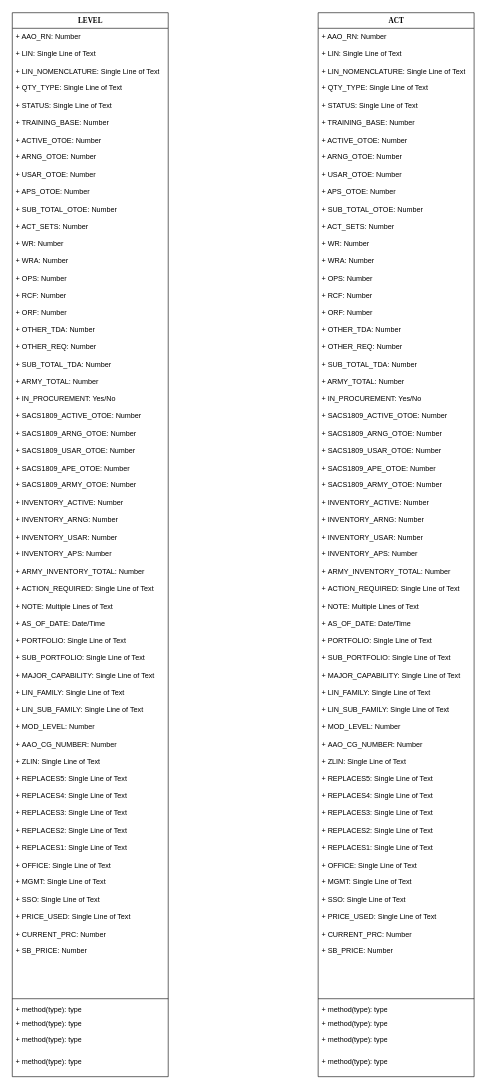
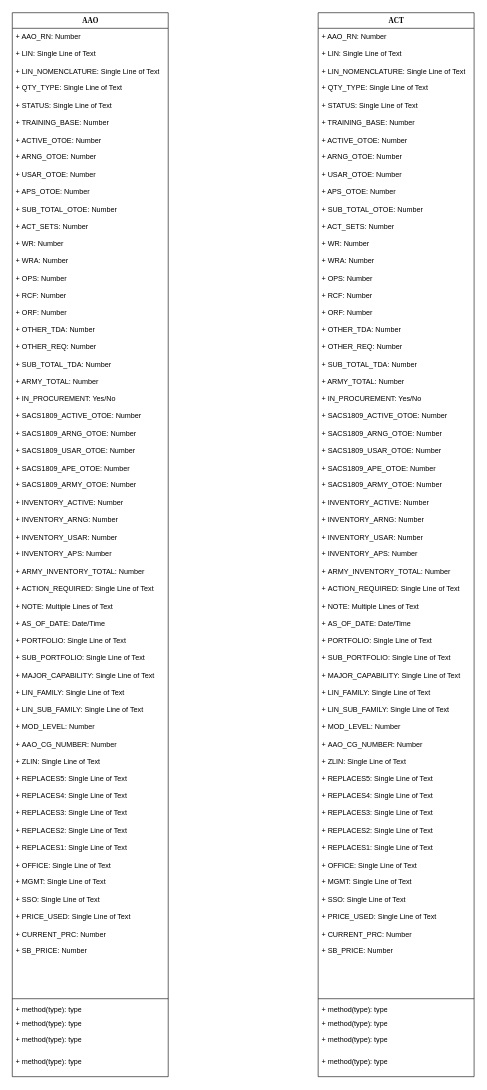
  <mxCell id="0" />
  <mxCell id="1" parent="0" />
- <mxCell id="2" value="LEVEL" style="swimlane;html=1;fontStyle=1;align=center;verticalAlign=top;childLayout=stackLayout;horizontal=1;startSize=26;horizontalStack=0;resizeParent=1;resizeLast=0;collapsible=1;marginBottom=0;swimlaneFillColor=#ffffff;rounded=0;shadow=0;comic=0;labelBackgroundColor=none;strokeColor=#000000;strokeWidth=1;fillColor=none;fontFamily=Verdana;fontSize=12;fontColor=#000000;" parent="1" vertex="1"><mxGeometry x="20" y="20" width="260" height="1774" as="geometry" /></mxCell>
+ <mxCell id="2" value="AAO" style="swimlane;html=1;fontStyle=1;align=center;verticalAlign=top;childLayout=stackLayout;horizontal=1;startSize=26;horizontalStack=0;resizeParent=1;resizeLast=0;collapsible=1;marginBottom=0;swimlaneFillColor=#ffffff;rounded=0;shadow=0;comic=0;labelBackgroundColor=none;strokeColor=#000000;strokeWidth=1;fillColor=none;fontFamily=Verdana;fontSize=12;fontColor=#000000;" parent="1" vertex="1"><mxGeometry x="20" y="20" width="260" height="1774" as="geometry" /></mxCell>
  <mxCell id="3" value="&lt;span&gt;+ AAO_RN: Number&lt;br&gt;&lt;br&gt;&lt;/span&gt;+ LIN: Single Line of Text&lt;br&gt;&lt;span&gt;&lt;br&gt;&lt;/span&gt;+ LIN_NOMENCLATURE: Single Line of Text&lt;br&gt;&lt;span&gt;&lt;br&gt;&lt;/span&gt;+ QTY_TYPE: Single Line of Text&lt;br&gt;&lt;span&gt;&lt;br&gt;&lt;/span&gt;+ STATUS: Single Line of Text&lt;br&gt;&lt;span&gt;&lt;br&gt;&lt;/span&gt;+ TRAINING_BASE: Number&lt;br&gt;&lt;span&gt;&lt;br&gt;&lt;/span&gt;+ ACTIVE_OTOE: Number&lt;br&gt;&lt;span&gt;&lt;br&gt;&lt;/span&gt;+ ARNG_OTOE: Number&lt;br&gt;&lt;span&gt;&lt;br&gt;&lt;/span&gt;+ USAR_OTOE: Number&lt;br&gt;&lt;span&gt;&lt;br&gt;&lt;/span&gt;+ APS_OTOE: Number&lt;br&gt;&lt;br&gt;+ SUB_TOTAL_OTOE: Number&lt;br&gt;&lt;br&gt;+ ACT_SETS: Number&lt;br&gt;&lt;br&gt;+ WR: Number&lt;br&gt;&lt;br&gt;+ WRA: Number&lt;br&gt;&lt;br&gt;+ OPS: Number&lt;br&gt;&lt;br&gt;+ RCF: Number&lt;br&gt;&lt;br&gt;+ ORF: Number&lt;br&gt;&lt;br&gt;+ OTHER_TDA: Number&lt;br&gt;&lt;br&gt;+ OTHER_REQ: Number&lt;br&gt;&lt;br&gt;+ SUB_TOTAL_TDA: Number&lt;br&gt;&lt;br&gt;+ ARMY_TOTAL: Number&lt;br&gt;&lt;br&gt;+ IN_PROCUREMENT: Yes/No&lt;br&gt;&lt;br&gt;+ SACS1809_ACTIVE_OTOE: Number&lt;br&gt;&lt;br&gt;+ SACS1809_ARNG_OTOE: Number&lt;br&gt;&lt;br&gt;+ SACS1809_USAR_OTOE: Number&lt;br&gt;&lt;br&gt;+ SACS1809_APE_OTOE: Number&lt;br&gt;&lt;br&gt;+ SACS1809_ARMY_OTOE: Number&lt;br&gt;&lt;br&gt;+&amp;nbsp;INVENTORY_ACTIVE: Number&lt;br&gt;&lt;br&gt;+&amp;nbsp;INVENTORY_ARNG: Number&lt;br&gt;&lt;br&gt;+&amp;nbsp;INVENTORY_USAR: Number&lt;br&gt;&lt;br&gt;+&amp;nbsp;INVENTORY_APS: Number&lt;br&gt;&lt;br&gt;+&amp;nbsp;ARMY_INVENTORY_TOTAL: Number&lt;br&gt;&lt;br&gt;+&amp;nbsp;ACTION_REQUIRED: Single Line of Text&lt;br&gt;&lt;br&gt;+&amp;nbsp;NOTE: Multiple Lines of Text&lt;br&gt;&lt;br&gt;+&amp;nbsp;AS_OF_DATE: Date/Time&lt;br&gt;&lt;br&gt;+&amp;nbsp;PORTFOLIO: Single Line of Text&lt;br&gt;&lt;br&gt;+&amp;nbsp;SUB_PORTFOLIO: Single Line of Text&lt;br&gt;&lt;br&gt;+&amp;nbsp;MAJOR_CAPABILITY: Single Line of Text&lt;br&gt;&lt;br&gt;+&amp;nbsp;LIN_FAMILY: Single Line of Text&lt;br&gt;&lt;br&gt;+&amp;nbsp;LIN_SUB_FAMILY: Single Line of Text&lt;br&gt;&lt;br&gt;+&amp;nbsp;MOD_LEVEL: Number&lt;br&gt;&lt;br&gt;+&amp;nbsp;AAO_CG_NUMBER: Number&lt;br&gt;&lt;br&gt;+&amp;nbsp;ZLIN: Single Line of Text&lt;br&gt;&lt;br&gt;+&amp;nbsp;REPLACES5: Single Line of Text&lt;br&gt;&lt;br&gt;+&amp;nbsp;REPLACES4: Single Line of Text&lt;br&gt;&lt;br&gt;+&amp;nbsp;REPLACES3: Single Line of Text&lt;br&gt;&lt;br&gt;+&amp;nbsp;REPLACES2: Single Line of Text&lt;br&gt;&lt;br&gt;+&amp;nbsp;REPLACES1: Single Line of Text&lt;br&gt;&lt;br&gt;+&amp;nbsp;OFFICE: Single Line of Text&lt;br&gt;&lt;br&gt;+&amp;nbsp;MGMT: Single Line of Text&lt;br&gt;&lt;br&gt;+&amp;nbsp;SSO: Single Line of Text&lt;br&gt;&lt;br&gt;+&amp;nbsp;PRICE_USED: Single Line of Text&lt;br&gt;&lt;br&gt;+&amp;nbsp;CURRENT_PRC: Number&lt;br&gt;&lt;br&gt;+&amp;nbsp;SB_PRICE: Number&lt;br&gt;&lt;br&gt;&lt;br&gt;&lt;br&gt;&lt;br&gt;&lt;br&gt;&lt;br&gt;&lt;br&gt;&lt;br&gt;&lt;br&gt;&lt;br&gt;&lt;br&gt;&lt;br&gt;&lt;br&gt;&lt;br&gt;&lt;br&gt;&lt;span&gt;&lt;br&gt;&lt;br&gt;&lt;br&gt;&lt;/span&gt;&lt;br&gt;&lt;br&gt;&lt;br&gt;" style="text;html=1;strokeColor=none;fillColor=none;align=left;verticalAlign=top;spacingLeft=4;spacingRight=4;whiteSpace=wrap;overflow=hidden;rotatable=0;points=[[0,0.5],[1,0.5]];portConstraint=eastwest;" parent="2" vertex="1"><mxGeometry y="26" width="260" height="1574" as="geometry" /></mxCell>
  <mxCell id="4" value="&lt;br&gt;&lt;br&gt;&lt;br&gt;&lt;br&gt;&lt;br&gt;&lt;br&gt;&lt;br&gt;&lt;br&gt;&lt;br&gt;" style="text;html=1;strokeColor=none;fillColor=none;align=left;verticalAlign=top;spacingLeft=4;spacingRight=4;whiteSpace=wrap;overflow=hidden;rotatable=0;points=[[0,0.5],[1,0.5]];portConstraint=eastwest;" parent="2" vertex="1"><mxGeometry y="1600" width="260" height="40" as="geometry" /></mxCell>
  <mxCell id="5" value="" style="line;html=1;strokeWidth=1;fillColor=none;align=left;verticalAlign=middle;spacingTop=-1;spacingLeft=3;spacingRight=3;rotatable=0;labelPosition=right;points=[];portConstraint=eastwest;" parent="2" vertex="1"><mxGeometry y="1640" width="260" height="8" as="geometry" /></mxCell>
  <mxCell id="6" value="+ method(type): type" style="text;html=1;strokeColor=none;fillColor=none;align=left;verticalAlign=top;spacingLeft=4;spacingRight=4;whiteSpace=wrap;overflow=hidden;rotatable=0;points=[[0,0.5],[1,0.5]];portConstraint=eastwest;" parent="2" vertex="1"><mxGeometry y="1648" width="260" height="24" as="geometry" /></mxCell>
  <mxCell id="7" value="+ method(type): type" style="text;html=1;strokeColor=none;fillColor=none;align=left;verticalAlign=top;spacingLeft=4;spacingRight=4;whiteSpace=wrap;overflow=hidden;rotatable=0;points=[[0,0.5],[1,0.5]];portConstraint=eastwest;" parent="2" vertex="1"><mxGeometry y="1672" width="260" height="26" as="geometry" /></mxCell>
  <mxCell id="8" value="+ method(type): type" style="text;html=1;strokeColor=none;fillColor=none;align=left;verticalAlign=top;spacingLeft=4;spacingRight=4;whiteSpace=wrap;overflow=hidden;rotatable=0;points=[[0,0.5],[1,0.5]];portConstraint=eastwest;" parent="2" vertex="1"><mxGeometry y="1698" width="260" height="38" as="geometry" /></mxCell>
  <mxCell id="9" value="+ method(type): type" style="text;html=1;strokeColor=none;fillColor=none;align=left;verticalAlign=top;spacingLeft=4;spacingRight=4;whiteSpace=wrap;overflow=hidden;rotatable=0;points=[[0,0.5],[1,0.5]];portConstraint=eastwest;" vertex="1" parent="2"><mxGeometry y="1736" width="260" height="38" as="geometry" /></mxCell>
  <mxCell id="10" value="ACT" style="swimlane;html=1;fontStyle=1;align=center;verticalAlign=top;childLayout=stackLayout;horizontal=1;startSize=26;horizontalStack=0;resizeParent=1;resizeLast=0;collapsible=1;marginBottom=0;swimlaneFillColor=#ffffff;rounded=0;shadow=0;comic=0;labelBackgroundColor=none;strokeColor=#000000;strokeWidth=1;fillColor=none;fontFamily=Verdana;fontSize=12;fontColor=#000000;" vertex="1" parent="1"><mxGeometry x="530" y="20" width="260" height="1774" as="geometry" /></mxCell>
  <mxCell id="11" value="&lt;span&gt;+ AAO_RN: Number&lt;br&gt;&lt;br&gt;&lt;/span&gt;+ LIN: Single Line of Text&lt;br&gt;&lt;span&gt;&lt;br&gt;&lt;/span&gt;+ LIN_NOMENCLATURE: Single Line of Text&lt;br&gt;&lt;span&gt;&lt;br&gt;&lt;/span&gt;+ QTY_TYPE: Single Line of Text&lt;br&gt;&lt;span&gt;&lt;br&gt;&lt;/span&gt;+ STATUS: Single Line of Text&lt;br&gt;&lt;span&gt;&lt;br&gt;&lt;/span&gt;+ TRAINING_BASE: Number&lt;br&gt;&lt;span&gt;&lt;br&gt;&lt;/span&gt;+ ACTIVE_OTOE: Number&lt;br&gt;&lt;span&gt;&lt;br&gt;&lt;/span&gt;+ ARNG_OTOE: Number&lt;br&gt;&lt;span&gt;&lt;br&gt;&lt;/span&gt;+ USAR_OTOE: Number&lt;br&gt;&lt;span&gt;&lt;br&gt;&lt;/span&gt;+ APS_OTOE: Number&lt;br&gt;&lt;br&gt;+ SUB_TOTAL_OTOE: Number&lt;br&gt;&lt;br&gt;+ ACT_SETS: Number&lt;br&gt;&lt;br&gt;+ WR: Number&lt;br&gt;&lt;br&gt;+ WRA: Number&lt;br&gt;&lt;br&gt;+ OPS: Number&lt;br&gt;&lt;br&gt;+ RCF: Number&lt;br&gt;&lt;br&gt;+ ORF: Number&lt;br&gt;&lt;br&gt;+ OTHER_TDA: Number&lt;br&gt;&lt;br&gt;+ OTHER_REQ: Number&lt;br&gt;&lt;br&gt;+ SUB_TOTAL_TDA: Number&lt;br&gt;&lt;br&gt;+ ARMY_TOTAL: Number&lt;br&gt;&lt;br&gt;+ IN_PROCUREMENT: Yes/No&lt;br&gt;&lt;br&gt;+ SACS1809_ACTIVE_OTOE: Number&lt;br&gt;&lt;br&gt;+ SACS1809_ARNG_OTOE: Number&lt;br&gt;&lt;br&gt;+ SACS1809_USAR_OTOE: Number&lt;br&gt;&lt;br&gt;+ SACS1809_APE_OTOE: Number&lt;br&gt;&lt;br&gt;+ SACS1809_ARMY_OTOE: Number&lt;br&gt;&lt;br&gt;+&amp;nbsp;INVENTORY_ACTIVE: Number&lt;br&gt;&lt;br&gt;+&amp;nbsp;INVENTORY_ARNG: Number&lt;br&gt;&lt;br&gt;+&amp;nbsp;INVENTORY_USAR: Number&lt;br&gt;&lt;br&gt;+&amp;nbsp;INVENTORY_APS: Number&lt;br&gt;&lt;br&gt;+&amp;nbsp;ARMY_INVENTORY_TOTAL: Number&lt;br&gt;&lt;br&gt;+&amp;nbsp;ACTION_REQUIRED: Single Line of Text&lt;br&gt;&lt;br&gt;+&amp;nbsp;NOTE: Multiple Lines of Text&lt;br&gt;&lt;br&gt;+&amp;nbsp;AS_OF_DATE: Date/Time&lt;br&gt;&lt;br&gt;+&amp;nbsp;PORTFOLIO: Single Line of Text&lt;br&gt;&lt;br&gt;+&amp;nbsp;SUB_PORTFOLIO: Single Line of Text&lt;br&gt;&lt;br&gt;+&amp;nbsp;MAJOR_CAPABILITY: Single Line of Text&lt;br&gt;&lt;br&gt;+&amp;nbsp;LIN_FAMILY: Single Line of Text&lt;br&gt;&lt;br&gt;+&amp;nbsp;LIN_SUB_FAMILY: Single Line of Text&lt;br&gt;&lt;br&gt;+&amp;nbsp;MOD_LEVEL: Number&lt;br&gt;&lt;br&gt;+&amp;nbsp;AAO_CG_NUMBER: Number&lt;br&gt;&lt;br&gt;+&amp;nbsp;ZLIN: Single Line of Text&lt;br&gt;&lt;br&gt;+&amp;nbsp;REPLACES5: Single Line of Text&lt;br&gt;&lt;br&gt;+&amp;nbsp;REPLACES4: Single Line of Text&lt;br&gt;&lt;br&gt;+&amp;nbsp;REPLACES3: Single Line of Text&lt;br&gt;&lt;br&gt;+&amp;nbsp;REPLACES2: Single Line of Text&lt;br&gt;&lt;br&gt;+&amp;nbsp;REPLACES1: Single Line of Text&lt;br&gt;&lt;br&gt;+&amp;nbsp;OFFICE: Single Line of Text&lt;br&gt;&lt;br&gt;+&amp;nbsp;MGMT: Single Line of Text&lt;br&gt;&lt;br&gt;+&amp;nbsp;SSO: Single Line of Text&lt;br&gt;&lt;br&gt;+&amp;nbsp;PRICE_USED: Single Line of Text&lt;br&gt;&lt;br&gt;+&amp;nbsp;CURRENT_PRC: Number&lt;br&gt;&lt;br&gt;+&amp;nbsp;SB_PRICE: Number&lt;br&gt;&lt;br&gt;&lt;br&gt;&lt;br&gt;&lt;br&gt;&lt;br&gt;&lt;br&gt;&lt;br&gt;&lt;br&gt;&lt;br&gt;&lt;br&gt;&lt;br&gt;&lt;br&gt;&lt;br&gt;&lt;br&gt;&lt;br&gt;&lt;span&gt;&lt;br&gt;&lt;br&gt;&lt;br&gt;&lt;/span&gt;&lt;br&gt;&lt;br&gt;&lt;br&gt;" style="text;html=1;strokeColor=none;fillColor=none;align=left;verticalAlign=top;spacingLeft=4;spacingRight=4;whiteSpace=wrap;overflow=hidden;rotatable=0;points=[[0,0.5],[1,0.5]];portConstraint=eastwest;" vertex="1" parent="10"><mxGeometry y="26" width="260" height="1574" as="geometry" /></mxCell>
  <mxCell id="12" value="&lt;br&gt;&lt;br&gt;&lt;br&gt;&lt;br&gt;&lt;br&gt;&lt;br&gt;&lt;br&gt;&lt;br&gt;&lt;br&gt;" style="text;html=1;strokeColor=none;fillColor=none;align=left;verticalAlign=top;spacingLeft=4;spacingRight=4;whiteSpace=wrap;overflow=hidden;rotatable=0;points=[[0,0.5],[1,0.5]];portConstraint=eastwest;" vertex="1" parent="10"><mxGeometry y="1600" width="260" height="40" as="geometry" /></mxCell>
  <mxCell id="13" value="" style="line;html=1;strokeWidth=1;fillColor=none;align=left;verticalAlign=middle;spacingTop=-1;spacingLeft=3;spacingRight=3;rotatable=0;labelPosition=right;points=[];portConstraint=eastwest;" vertex="1" parent="10"><mxGeometry y="1640" width="260" height="8" as="geometry" /></mxCell>
  <mxCell id="14" value="+ method(type): type" style="text;html=1;strokeColor=none;fillColor=none;align=left;verticalAlign=top;spacingLeft=4;spacingRight=4;whiteSpace=wrap;overflow=hidden;rotatable=0;points=[[0,0.5],[1,0.5]];portConstraint=eastwest;" vertex="1" parent="10"><mxGeometry y="1648" width="260" height="24" as="geometry" /></mxCell>
  <mxCell id="15" value="+ method(type): type" style="text;html=1;strokeColor=none;fillColor=none;align=left;verticalAlign=top;spacingLeft=4;spacingRight=4;whiteSpace=wrap;overflow=hidden;rotatable=0;points=[[0,0.5],[1,0.5]];portConstraint=eastwest;" vertex="1" parent="10"><mxGeometry y="1672" width="260" height="26" as="geometry" /></mxCell>
  <mxCell id="16" value="+ method(type): type" style="text;html=1;strokeColor=none;fillColor=none;align=left;verticalAlign=top;spacingLeft=4;spacingRight=4;whiteSpace=wrap;overflow=hidden;rotatable=0;points=[[0,0.5],[1,0.5]];portConstraint=eastwest;" vertex="1" parent="10"><mxGeometry y="1698" width="260" height="38" as="geometry" /></mxCell>
  <mxCell id="17" value="+ method(type): type" style="text;html=1;strokeColor=none;fillColor=none;align=left;verticalAlign=top;spacingLeft=4;spacingRight=4;whiteSpace=wrap;overflow=hidden;rotatable=0;points=[[0,0.5],[1,0.5]];portConstraint=eastwest;" vertex="1" parent="10"><mxGeometry y="1736" width="260" height="38" as="geometry" /></mxCell>
